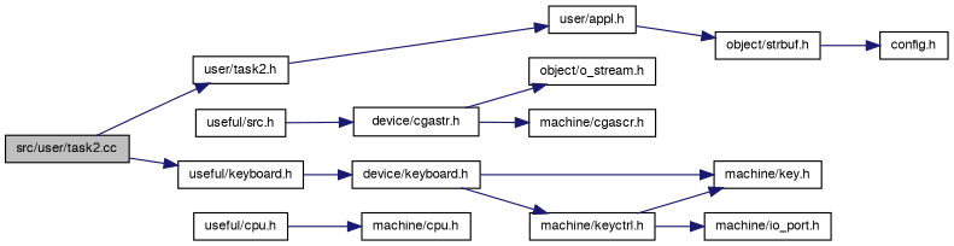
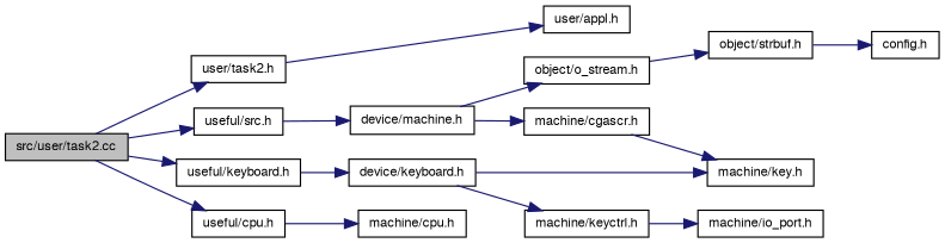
  digraph {
    rankdir=LR
    node [color=black fontname=FreeSans fontsize=10 shape=record]
    edge [color=midnightblue fontname=FreeSans fontsize=10 labelfontname=FreeSans labelfontsize=10 style=solid]
    n1 [fillcolor=grey75 fontcolor=black height=0.2 label="src/user/task2.cc" style=filled width=0.4]
    n2 [height=0.2 label="user/task2.h" width=0.4]
    n3 [height=0.2 label="useful/src.h" width=0.4]
    n4 [height=0.2 label="useful/keyboard.h" width=0.4]
    n5 [height=0.2 label="useful/cpu.h" width=0.4]
    n6 [height=0.2 label="user/appl.h" width=0.4]
-   n7 [height=0.2 label="device/cgastr.h" width=0.4]
+   n7 [height=0.2 label="device/machine.h" width=0.4]
    n8 [height=0.2 label="device/keyboard.h" width=0.4]
    n9 [height=0.2 label="machine/cpu.h" width=0.4]
    n10 [height=0.2 label="object/o_stream.h" width=0.4]
    n11 [height=0.2 label="machine/cgascr.h" width=0.4]
    n12 [height=0.2 label="object/strbuf.h" width=0.4]
    n13 [height=0.2 label="config.h" width=0.4]
    n14 [height=0.2 label="machine/keyctrl.h" width=0.4]
    n15 [height=0.2 label="machine/key.h" width=0.4]
    n16 [height=0.2 label="machine/io_port.h" width=0.4]
    n1 -> n2
+   n1 -> n3
    n1 -> n4
+   n1 -> n5
    n2 -> n6
    n3 -> n7
    n4 -> n8
    n5 -> n9
    n7 -> n10
    n7 -> n11
    n8 -> n14
    n8 -> n15
-   n6 -> n12
+   n10 -> n12
    n12 -> n13
-   n14 -> n15
+   n11 -> n15
    n14 -> n16
  }
